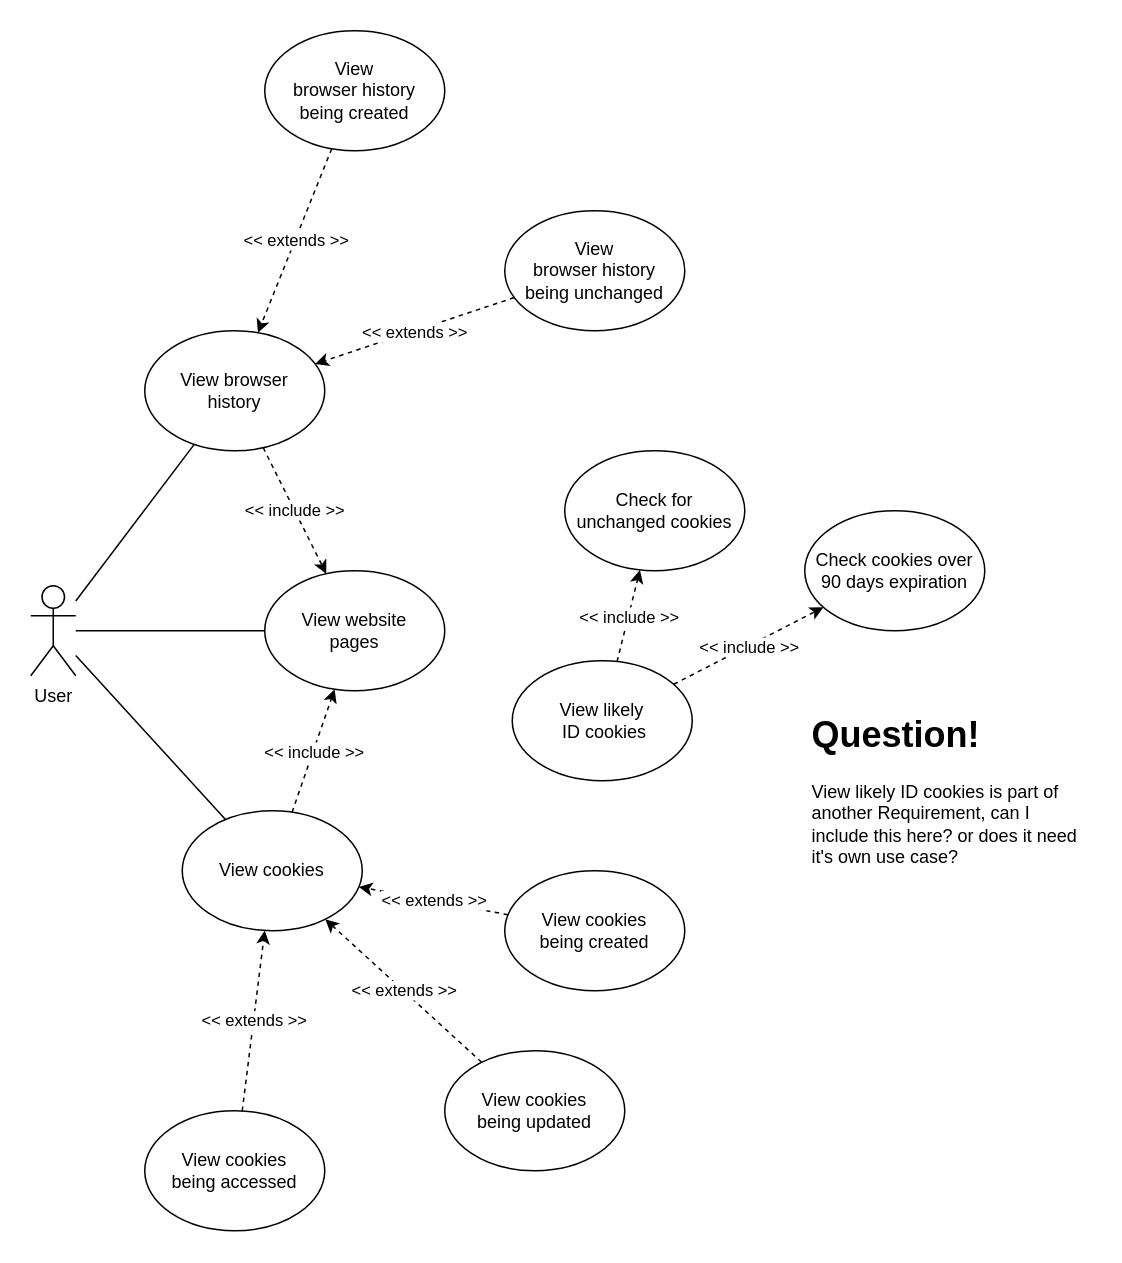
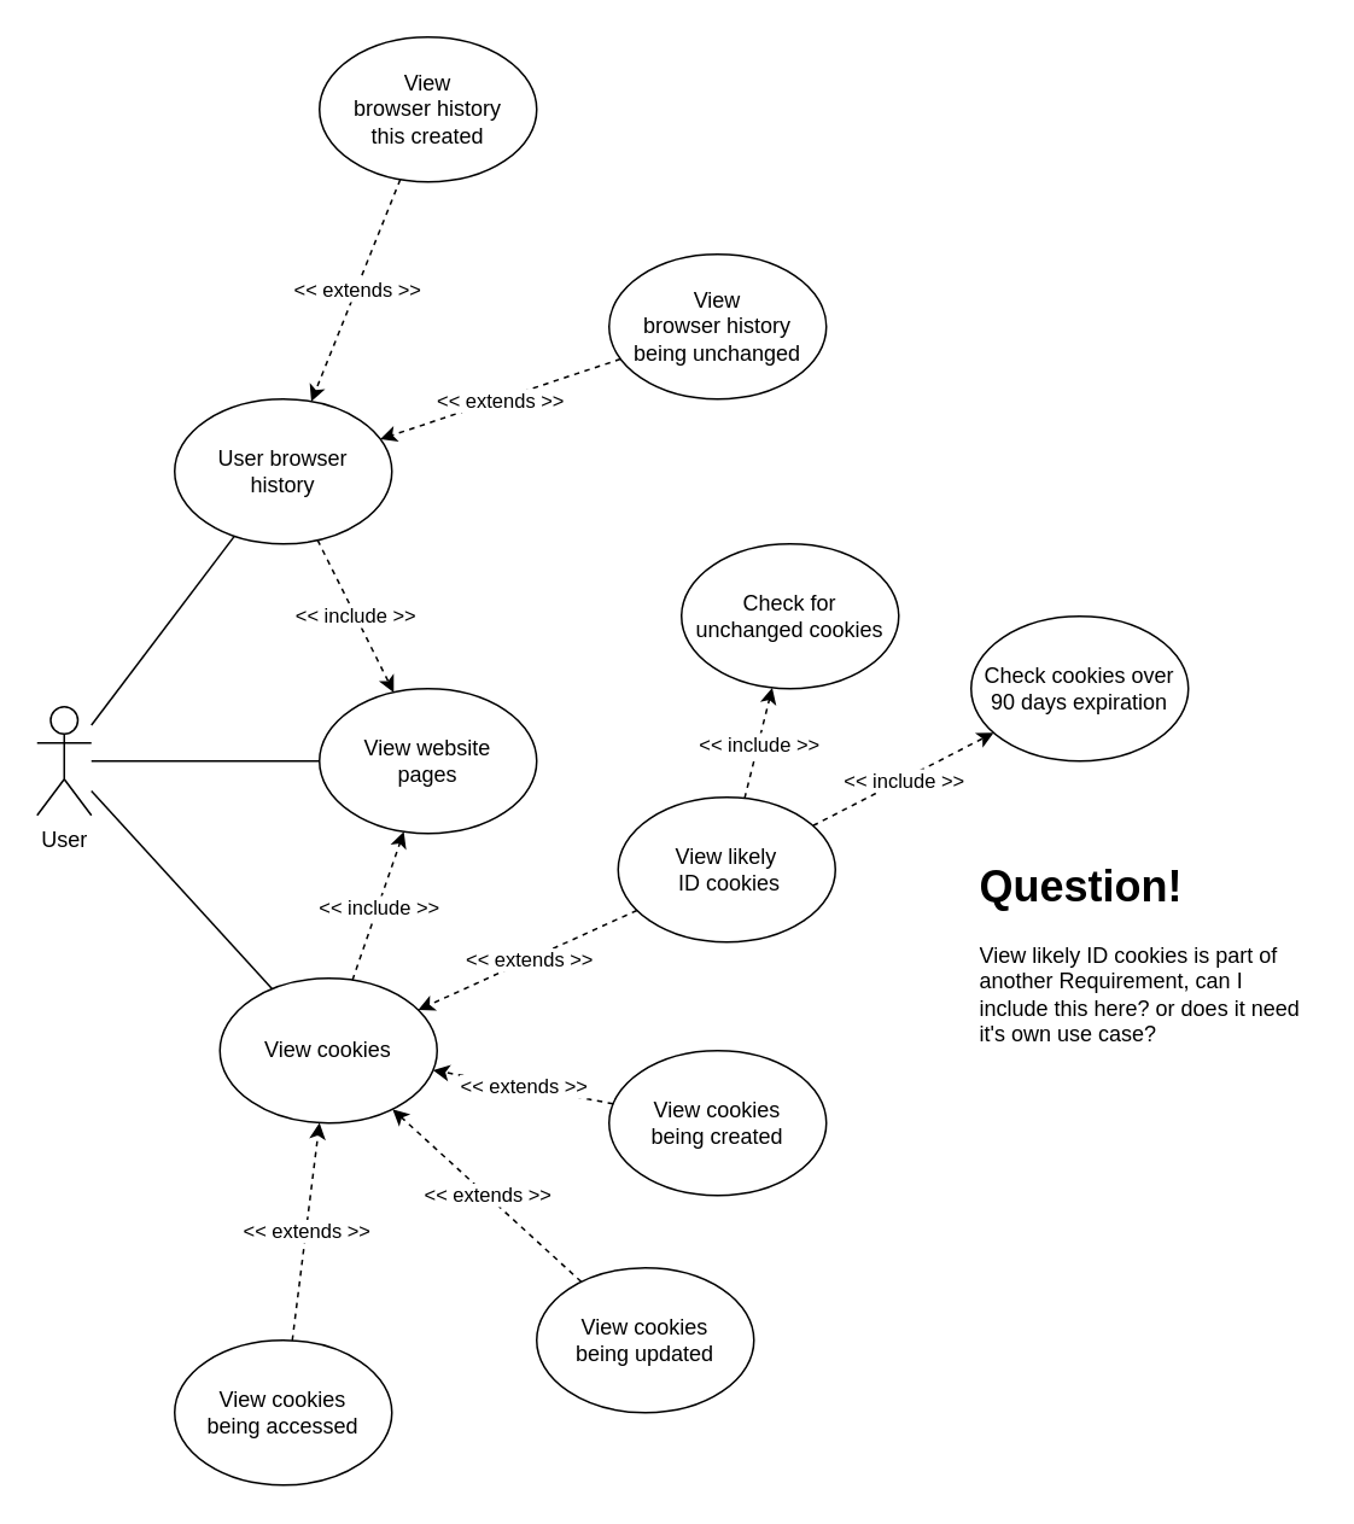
  <mxCell id="0" />
  <mxCell id="1" parent="0" />
  <mxCell id="2" value="User" style="shape=umlActor;verticalLabelPosition=bottom;verticalAlign=top;html=1;outlineConnect=0;" vertex="1" parent="1"><mxGeometry x="20" y="390" width="30" height="60" as="geometry" /></mxCell>
  <mxCell id="3" value="" style="endArrow=none;html=1;" edge="1" parent="1" source="2" target="6"><mxGeometry width="50" height="50" relative="1" as="geometry"><mxPoint x="216" y="440" as="sourcePoint" /><mxPoint x="266" y="390" as="targetPoint" /></mxGeometry></mxCell>
  <mxCell id="4" value="View cookies" style="ellipse;whiteSpace=wrap;html=1;" vertex="1" parent="1"><mxGeometry x="121" y="540" width="120" height="80" as="geometry" /></mxCell>
  <mxCell id="5" value="" style="endArrow=none;html=1;" edge="1" parent="1" source="2" target="4"><mxGeometry width="50" height="50" relative="1" as="geometry"><mxPoint x="206" y="630" as="sourcePoint" /><mxPoint x="256" y="580" as="targetPoint" /></mxGeometry></mxCell>
  <mxCell id="6" value="View website&lt;br&gt;pages" style="ellipse;whiteSpace=wrap;html=1;" vertex="1" parent="1"><mxGeometry x="176" y="380" width="120" height="80" as="geometry" /></mxCell>
  <mxCell id="7" value="" style="endArrow=classic;html=1;dashed=1;" edge="1" parent="1" source="4" target="6"><mxGeometry relative="1" as="geometry"><mxPoint x="346" y="551" as="sourcePoint" /><mxPoint x="746" y="551" as="targetPoint" /></mxGeometry></mxCell>
  <mxCell id="8" value="&amp;lt;&amp;lt; include &amp;gt;&amp;gt;" style="edgeLabel;resizable=0;html=1;align=center;verticalAlign=middle;" connectable="0" vertex="1" parent="7"><mxGeometry relative="1" as="geometry" /></mxCell>
- <mxCell id="9" value="View browser&lt;br&gt;history" style="ellipse;whiteSpace=wrap;html=1;" vertex="1" parent="1"><mxGeometry x="96" y="220" width="120" height="80" as="geometry" /></mxCell>
+ <mxCell id="9" value="User browser&lt;br&gt;history" style="ellipse;whiteSpace=wrap;html=1;" vertex="1" parent="1"><mxGeometry x="96" y="220" width="120" height="80" as="geometry" /></mxCell>
  <mxCell id="10" value="" style="endArrow=none;html=1;" edge="1" parent="1" source="2" target="9"><mxGeometry width="50" height="50" relative="1" as="geometry"><mxPoint x="60" y="449.835" as="sourcePoint" /><mxPoint x="138.989" y="554.283" as="targetPoint" /></mxGeometry></mxCell>
  <mxCell id="11" value="" style="endArrow=classic;html=1;dashed=1;" edge="1" parent="1" source="9" target="6"><mxGeometry relative="1" as="geometry"><mxPoint x="296.004" y="314.103" as="sourcePoint" /><mxPoint x="338.056" y="229.997" as="targetPoint" /></mxGeometry></mxCell>
  <mxCell id="12" value="&amp;lt;&amp;lt; include &amp;gt;&amp;gt;" style="edgeLabel;resizable=0;html=1;align=center;verticalAlign=middle;" connectable="0" vertex="1" parent="11"><mxGeometry relative="1" as="geometry" /></mxCell>
  <mxCell id="13" value="View cookies &lt;br&gt;being accessed" style="ellipse;whiteSpace=wrap;html=1;" vertex="1" parent="1"><mxGeometry x="96" y="740" width="120" height="80" as="geometry" /></mxCell>
  <mxCell id="14" value="View cookies &lt;br&gt;being created" style="ellipse;whiteSpace=wrap;html=1;" vertex="1" parent="1"><mxGeometry x="336" y="580" width="120" height="80" as="geometry" /></mxCell>
  <mxCell id="15" value="View cookies &lt;br&gt;being updated" style="ellipse;whiteSpace=wrap;html=1;" vertex="1" parent="1"><mxGeometry x="296" y="700" width="120" height="80" as="geometry" /></mxCell>
  <mxCell id="16" value="" style="endArrow=classic;html=1;dashed=1;" edge="1" parent="1" source="14" target="4"><mxGeometry relative="1" as="geometry"><mxPoint x="226.004" y="684.103" as="sourcePoint" /><mxPoint x="268.056" y="599.997" as="targetPoint" /></mxGeometry></mxCell>
  <mxCell id="17" value="&amp;lt;&amp;lt; extends &amp;gt;&amp;gt;" style="edgeLabel;resizable=0;html=1;align=center;verticalAlign=middle;" connectable="0" vertex="1" parent="16"><mxGeometry relative="1" as="geometry" /></mxCell>
  <mxCell id="18" value="" style="endArrow=classic;html=1;dashed=1;" edge="1" parent="1" source="15" target="4"><mxGeometry relative="1" as="geometry"><mxPoint x="259.167" y="714.223" as="sourcePoint" /><mxPoint x="192.833" y="625.777" as="targetPoint" /></mxGeometry></mxCell>
  <mxCell id="19" value="&amp;lt;&amp;lt; extends &amp;gt;&amp;gt;" style="edgeLabel;resizable=0;html=1;align=center;verticalAlign=middle;" connectable="0" vertex="1" parent="18"><mxGeometry relative="1" as="geometry" /></mxCell>
  <mxCell id="20" value="" style="endArrow=classic;html=1;dashed=1;" edge="1" parent="1" source="13" target="4"><mxGeometry relative="1" as="geometry"><mxPoint x="135.864" y="710.544" as="sourcePoint" /><mxPoint x="156.136" y="629.456" as="targetPoint" /></mxGeometry></mxCell>
  <mxCell id="21" value="&amp;lt;&amp;lt; extends &amp;gt;&amp;gt;" style="edgeLabel;resizable=0;html=1;align=center;verticalAlign=middle;" connectable="0" vertex="1" parent="20"><mxGeometry relative="1" as="geometry" /></mxCell>
  <mxCell id="22" value="View &lt;br&gt;browser history&lt;br&gt;being unchanged" style="ellipse;whiteSpace=wrap;html=1;" vertex="1" parent="1"><mxGeometry x="336" y="140" width="120" height="80" as="geometry" /></mxCell>
  <mxCell id="23" value="" style="endArrow=classic;html=1;dashed=1;" edge="1" parent="1" source="22" target="9"><mxGeometry relative="1" as="geometry"><mxPoint x="346" y="590" as="sourcePoint" /><mxPoint x="226" y="590" as="targetPoint" /></mxGeometry></mxCell>
  <mxCell id="24" value="&amp;lt;&amp;lt; extends &amp;gt;&amp;gt;" style="edgeLabel;resizable=0;html=1;align=center;verticalAlign=middle;" connectable="0" vertex="1" parent="23"><mxGeometry relative="1" as="geometry" /></mxCell>
  <mxCell id="25" value="" style="endArrow=classic;html=1;dashed=1;" edge="1" parent="1" source="27" target="9"><mxGeometry relative="1" as="geometry"><mxPoint x="216" y="160" as="sourcePoint" /><mxPoint x="226" y="270" as="targetPoint" /></mxGeometry></mxCell>
  <mxCell id="26" value="&amp;lt;&amp;lt; extends &amp;gt;&amp;gt;" style="edgeLabel;resizable=0;html=1;align=center;verticalAlign=middle;" connectable="0" vertex="1" parent="25"><mxGeometry relative="1" as="geometry" /></mxCell>
- <mxCell id="27" value="View &lt;br&gt;browser history&lt;br&gt;being created" style="ellipse;whiteSpace=wrap;html=1;" vertex="1" parent="1"><mxGeometry x="176" y="20" width="120" height="80" as="geometry" /></mxCell>
+ <mxCell id="27" value="View &lt;br&gt;browser history&lt;br&gt;this created" style="ellipse;whiteSpace=wrap;html=1;" vertex="1" parent="1"><mxGeometry x="176" y="20" width="120" height="80" as="geometry" /></mxCell>
  <mxCell id="28" value="View likely&lt;br&gt;&amp;nbsp;ID cookies" style="ellipse;whiteSpace=wrap;html=1;" vertex="1" parent="1"><mxGeometry x="341" y="440" width="120" height="80" as="geometry" /></mxCell>
  <mxCell id="29" value="Check for &lt;br&gt;unchanged cookies" style="ellipse;whiteSpace=wrap;html=1;" vertex="1" parent="1"><mxGeometry x="376" y="300" width="120" height="80" as="geometry" /></mxCell>
  <mxCell id="30" value="Check cookies over 90 days expiration" style="ellipse;whiteSpace=wrap;html=1;" vertex="1" parent="1"><mxGeometry x="536" y="340" width="120" height="80" as="geometry" /></mxCell>
+ <mxCell id="31" value="" style="endArrow=classic;html=1;dashed=1;" edge="1" parent="1" source="28" target="4"><mxGeometry relative="1" as="geometry"><mxPoint x="327.465" y="719.34" as="sourcePoint" /><mxPoint x="204.411" y="620.729" as="targetPoint" /></mxGeometry></mxCell>
+ <mxCell id="32" value="&amp;lt;&amp;lt; extends &amp;gt;&amp;gt;" style="edgeLabel;resizable=0;html=1;align=center;verticalAlign=middle;" connectable="0" vertex="1" parent="31"><mxGeometry relative="1" as="geometry" /></mxCell>
  <mxCell id="33" value="" style="endArrow=classic;html=1;dashed=1;" edge="1" parent="1" source="28" target="30"><mxGeometry relative="1" as="geometry"><mxPoint x="184.808" y="552.016" as="sourcePoint" /><mxPoint x="227.026" y="467.947" as="targetPoint" /></mxGeometry></mxCell>
  <mxCell id="34" value="&amp;lt;&amp;lt; include &amp;gt;&amp;gt;" style="edgeLabel;resizable=0;html=1;align=center;verticalAlign=middle;" connectable="0" vertex="1" parent="33"><mxGeometry relative="1" as="geometry" /></mxCell>
  <mxCell id="35" value="" style="endArrow=classic;html=1;dashed=1;" edge="1" parent="1" source="28" target="29"><mxGeometry relative="1" as="geometry"><mxPoint x="199.282" y="823.282" as="sourcePoint" /><mxPoint x="252.718" y="876.718" as="targetPoint" /></mxGeometry></mxCell>
  <mxCell id="36" value="&amp;lt;&amp;lt; include &amp;gt;&amp;gt;" style="edgeLabel;resizable=0;html=1;align=center;verticalAlign=middle;" connectable="0" vertex="1" parent="35"><mxGeometry relative="1" as="geometry" /></mxCell>
  <mxCell id="37" value="&lt;h1&gt;Question!&lt;/h1&gt;&lt;p&gt;View likely ID cookies is part of another Requirement, can I include this here? or does it need it's own use case?&lt;/p&gt;" style="text;html=1;strokeColor=none;fillColor=none;spacing=5;spacingTop=-20;whiteSpace=wrap;overflow=hidden;rounded=0;" vertex="1" parent="1"><mxGeometry x="536" y="470" width="190" height="120" as="geometry" /></mxCell>
